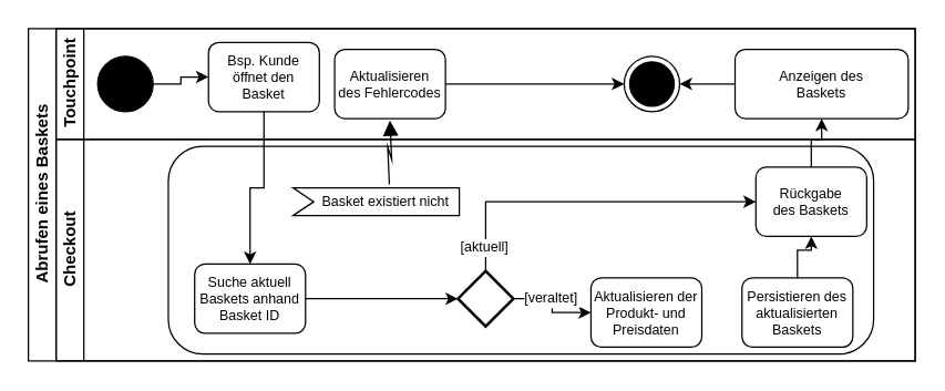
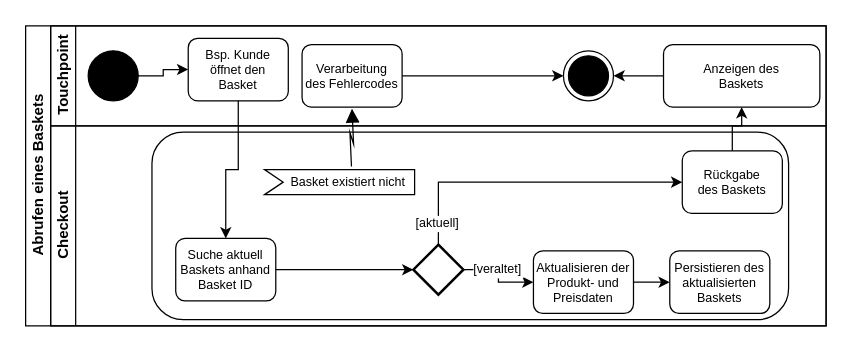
  <mxCell id="0" />
  <mxCell id="1" parent="0" />
  <mxCell id="2" value="Abrufen eines Baskets" style="swimlane;html=1;childLayout=stackLayout;resizeParent=1;resizeParentMax=0;horizontal=0;startSize=20;horizontalStack=0;fontColor=#000000;strokeColor=#000000;fillColor=none;" parent="1" vertex="1"><mxGeometry x="20" y="20" width="640" height="240" as="geometry" /></mxCell>
  <mxCell id="3" value="Touchpoint" style="swimlane;html=1;startSize=20;horizontal=0;fontColor=#000000;strokeColor=#000000;fillColor=none;" parent="2" vertex="1"><mxGeometry x="20" width="620" height="80" as="geometry" /></mxCell>
  <mxCell id="4" value="" style="edgeStyle=orthogonalEdgeStyle;rounded=0;orthogonalLoop=1;jettySize=auto;html=1;fontColor=#000000;strokeColor=#000000;" parent="3" source="5" target="6" edge="1"><mxGeometry relative="1" as="geometry" /></mxCell>
  <mxCell id="5" value="" style="ellipse;whiteSpace=wrap;html=1;fontColor=#000000;strokeColor=#000000;fillColor=#000000;" parent="3" vertex="1"><mxGeometry x="30" y="20" width="40" height="40" as="geometry" /></mxCell>
  <mxCell id="6" value="Bsp. Kunde &#10;öffnet den &#10;Basket" style="rounded=1;fontFamily=Helvetica;fontSize=10;fontColor=#000000;align=center;strokeColor=#000000;fillColor=#FFFFFF;" parent="3" vertex="1"><mxGeometry x="110" y="10" width="80" height="50" as="geometry" /></mxCell>
  <mxCell id="7" style="edgeStyle=orthogonalEdgeStyle;rounded=0;orthogonalLoop=1;jettySize=auto;html=1;fontSize=10;fontColor=#000000;strokeColor=#000000;" parent="3" source="8" target="9" edge="1"><mxGeometry relative="1" as="geometry" /></mxCell>
- <mxCell id="8" value="Aktualisieren&#10;des Fehlercodes" style="rounded=1;fontFamily=Helvetica;fontSize=10;fontColor=#000000;align=center;strokeColor=#000000;fillColor=#FFFFFF;" parent="3" vertex="1"><mxGeometry x="201" y="15" width="80" height="50" as="geometry" /></mxCell>
+ <mxCell id="8" value="Verarbeitung&#10;des Fehlercodes" style="rounded=1;fontFamily=Helvetica;fontSize=10;fontColor=#000000;align=center;strokeColor=#000000;fillColor=#FFFFFF;" parent="3" vertex="1"><mxGeometry x="201" y="15" width="80" height="50" as="geometry" /></mxCell>
  <mxCell id="9" value="" style="ellipse;html=1;shape=endState;fillColor=#000000;strokeColor=#000000;fontSize=10;fontColor=#000000;" parent="3" vertex="1"><mxGeometry x="410" y="20" width="40" height="40" as="geometry" /></mxCell>
  <mxCell id="10" style="edgeStyle=orthogonalEdgeStyle;rounded=0;orthogonalLoop=1;jettySize=auto;html=1;entryX=1;entryY=0.5;entryDx=0;entryDy=0;fontSize=11;fontColor=#000000;strokeColor=#000000;" parent="3" source="11" target="9" edge="1"><mxGeometry relative="1" as="geometry" /></mxCell>
  <mxCell id="11" value="Anzeigen des&#10;Baskets" style="rounded=1;fontFamily=Helvetica;fontSize=10;fontColor=#000000;align=center;strokeColor=#000000;fillColor=#FFFFFF;" parent="3" vertex="1"><mxGeometry x="490" y="15" width="125" height="50" as="geometry" /></mxCell>
  <mxCell id="12" value="Checkout" style="swimlane;html=1;startSize=20;horizontal=0;fontColor=#000000;strokeColor=#000000;fillColor=none;" parent="2" vertex="1"><mxGeometry x="20" y="80" width="620" height="160" as="geometry" /></mxCell>
  <mxCell id="13" value="" style="html=1;align=right;verticalAlign=top;rounded=1;absoluteArcSize=1;arcSize=50;dashed=0;spacingTop=10;spacingRight=30;sketch=0;fillStyle=auto;fillColor=none;strokeColor=#000000;" parent="12" vertex="1"><mxGeometry x="81" y="5" width="509" height="150" as="geometry" /></mxCell>
  <mxCell id="14" value="" style="edgeStyle=orthogonalEdgeStyle;rounded=0;orthogonalLoop=1;jettySize=auto;html=1;endArrow=classic;endFill=1;fontColor=#000000;strokeColor=#000000;entryX=0;entryY=0.5;entryDx=0;entryDy=0;entryPerimeter=0;" parent="12" source="15" target="21" edge="1"><mxGeometry relative="1" as="geometry"><mxPoint x="220" y="125" as="targetPoint" /></mxGeometry></mxCell>
  <mxCell id="15" value="Suche aktuell&#10;Baskets anhand&#10;Basket ID" style="rounded=1;fontFamily=Helvetica;fontSize=10;fontColor=#000000;align=center;strokeColor=#000000;fillColor=#FFFFFF;" parent="12" vertex="1"><mxGeometry x="100" y="90" width="80" height="50" as="geometry" /></mxCell>
  <mxCell id="16" value="Rückgabe&#10;des Baskets" style="rounded=1;fontFamily=Helvetica;fontSize=10;fontColor=#000000;align=center;strokeColor=#000000;fillColor=#FFFFFF;" parent="12" vertex="1"><mxGeometry x="505" y="20" width="80" height="50" as="geometry" /></mxCell>
  <mxCell id="17" value="" style="edgeStyle=orthogonalEdgeStyle;rounded=0;orthogonalLoop=1;jettySize=auto;entryX=0;entryY=0.5;entryDx=0;entryDy=0;exitX=0.5;exitY=0;exitDx=0;exitDy=0;exitPerimeter=0;strokeColor=#000000;" parent="12" source="21" target="16" edge="1"><mxGeometry relative="1" as="geometry" /></mxCell>
  <mxCell id="18" value="[aktuell]" style="edgeLabel;align=center;verticalAlign=middle;resizable=0;points=[];fontSize=10;fontColor=#000000;labelBackgroundColor=#FFFFFF;" parent="17" vertex="1" connectable="0"><mxGeometry x="-0.654" y="1" relative="1" as="geometry"><mxPoint y="24" as="offset" /></mxGeometry></mxCell>
  <mxCell id="19" style="edgeStyle=orthogonalEdgeStyle;rounded=0;orthogonalLoop=1;jettySize=auto;html=0;entryX=0;entryY=0.5;entryDx=0;entryDy=0;exitX=1;exitY=0.5;exitDx=0;exitDy=0;exitPerimeter=0;strokeColor=#000000;" parent="12" source="21" target="23" edge="1"><mxGeometry relative="1" as="geometry" /></mxCell>
  <mxCell id="20" value="[veraltet]" style="edgeLabel;align=center;verticalAlign=middle;resizable=0;points=[];fontSize=10;fontColor=#000000;labelBackgroundColor=#FFFFFF;rounded=0;" parent="19" vertex="1" connectable="0"><mxGeometry x="-0.723" y="-1" relative="1" as="geometry"><mxPoint x="18" y="-2" as="offset" /></mxGeometry></mxCell>
  <mxCell id="21" value="" style="strokeWidth=2;html=1;shape=mxgraph.flowchart.decision;whiteSpace=wrap;fontSize=10;fontColor=#000000;fillColor=#FFFFFF;strokeColor=#000000;" parent="12" vertex="1"><mxGeometry x="290" y="95" width="40" height="40" as="geometry" /></mxCell>
+ <mxCell id="22" style="edgeStyle=orthogonalEdgeStyle;rounded=0;orthogonalLoop=1;jettySize=auto;html=0;strokeColor=#000000;" parent="12" source="23" target="25" edge="1"><mxGeometry relative="1" as="geometry" /></mxCell>
  <mxCell id="23" value="Aktualisieren der&#10;Produkt- und&#10;Preisdaten" style="rounded=1;fontFamily=Helvetica;fontSize=10;fontColor=#000000;align=center;strokeColor=#000000;fillColor=#FFFFFF;" parent="12" vertex="1"><mxGeometry x="386" y="100" width="80" height="50" as="geometry" /></mxCell>
- <mxCell id="24" style="edgeStyle=orthogonalEdgeStyle;rounded=0;orthogonalLoop=1;jettySize=auto;html=0;strokeColor=#000000;" parent="12" source="25" target="16" edge="1"><mxGeometry relative="1" as="geometry" /></mxCell>
  <mxCell id="25" value="Persistieren des &#10;aktualisierten&#10;Baskets" style="rounded=1;fontFamily=Helvetica;fontSize=10;fontColor=#000000;align=center;strokeColor=#000000;fillColor=#FFFFFF;" parent="12" vertex="1"><mxGeometry x="495" y="100" width="80" height="50" as="geometry" /></mxCell>
  <mxCell id="26" value="Basket existiert nicht" style="shape=mxgraph.infographic.ribbonSimple;notch1=14.93;notch2=0;align=center;verticalAlign=middle;fontSize=10;fontStyle=0;fillColor=#FFFFFF;flipH=0;spacingRight=0;spacingLeft=14;rounded=1;sketch=0;fillStyle=auto;strokeColor=#000000;fontColor=#000000;" parent="12" vertex="1"><mxGeometry x="171" y="35" width="120" height="20" as="geometry" /></mxCell>
  <mxCell id="27" style="edgeStyle=orthogonalEdgeStyle;rounded=0;orthogonalLoop=1;jettySize=auto;html=1;fontSize=10;fontColor=#000000;strokeColor=#000000;" parent="2" source="6" target="15" edge="1"><mxGeometry relative="1" as="geometry" /></mxCell>
  <mxCell id="28" style="edgeStyle=orthogonalEdgeStyle;rounded=0;orthogonalLoop=1;jettySize=auto;html=1;fontSize=10;fontColor=#000000;strokeColor=#000000;" parent="2" source="16" target="11" edge="1"><mxGeometry relative="1" as="geometry" /></mxCell>
  <mxCell id="29" value="" style="shape=mxgraph.lean_mapping.electronic_info_flow_edge;html=1;rounded=0;fontSize=12;fontColor=#000000;endArrow=classic;endFill=1;strokeColor=#000000;entryX=0.5;entryY=1;entryDx=0;entryDy=0;exitX=0;exitY=0;exitDx=69.5;exitDy=0;exitPerimeter=0;" parent="2" source="26" target="8" edge="1"><mxGeometry width="160" relative="1" as="geometry"><mxPoint x="131" y="280" as="sourcePoint" /><mxPoint x="291" y="280" as="targetPoint" /><Array as="points"><mxPoint x="261" y="110" /></Array></mxGeometry></mxCell>
